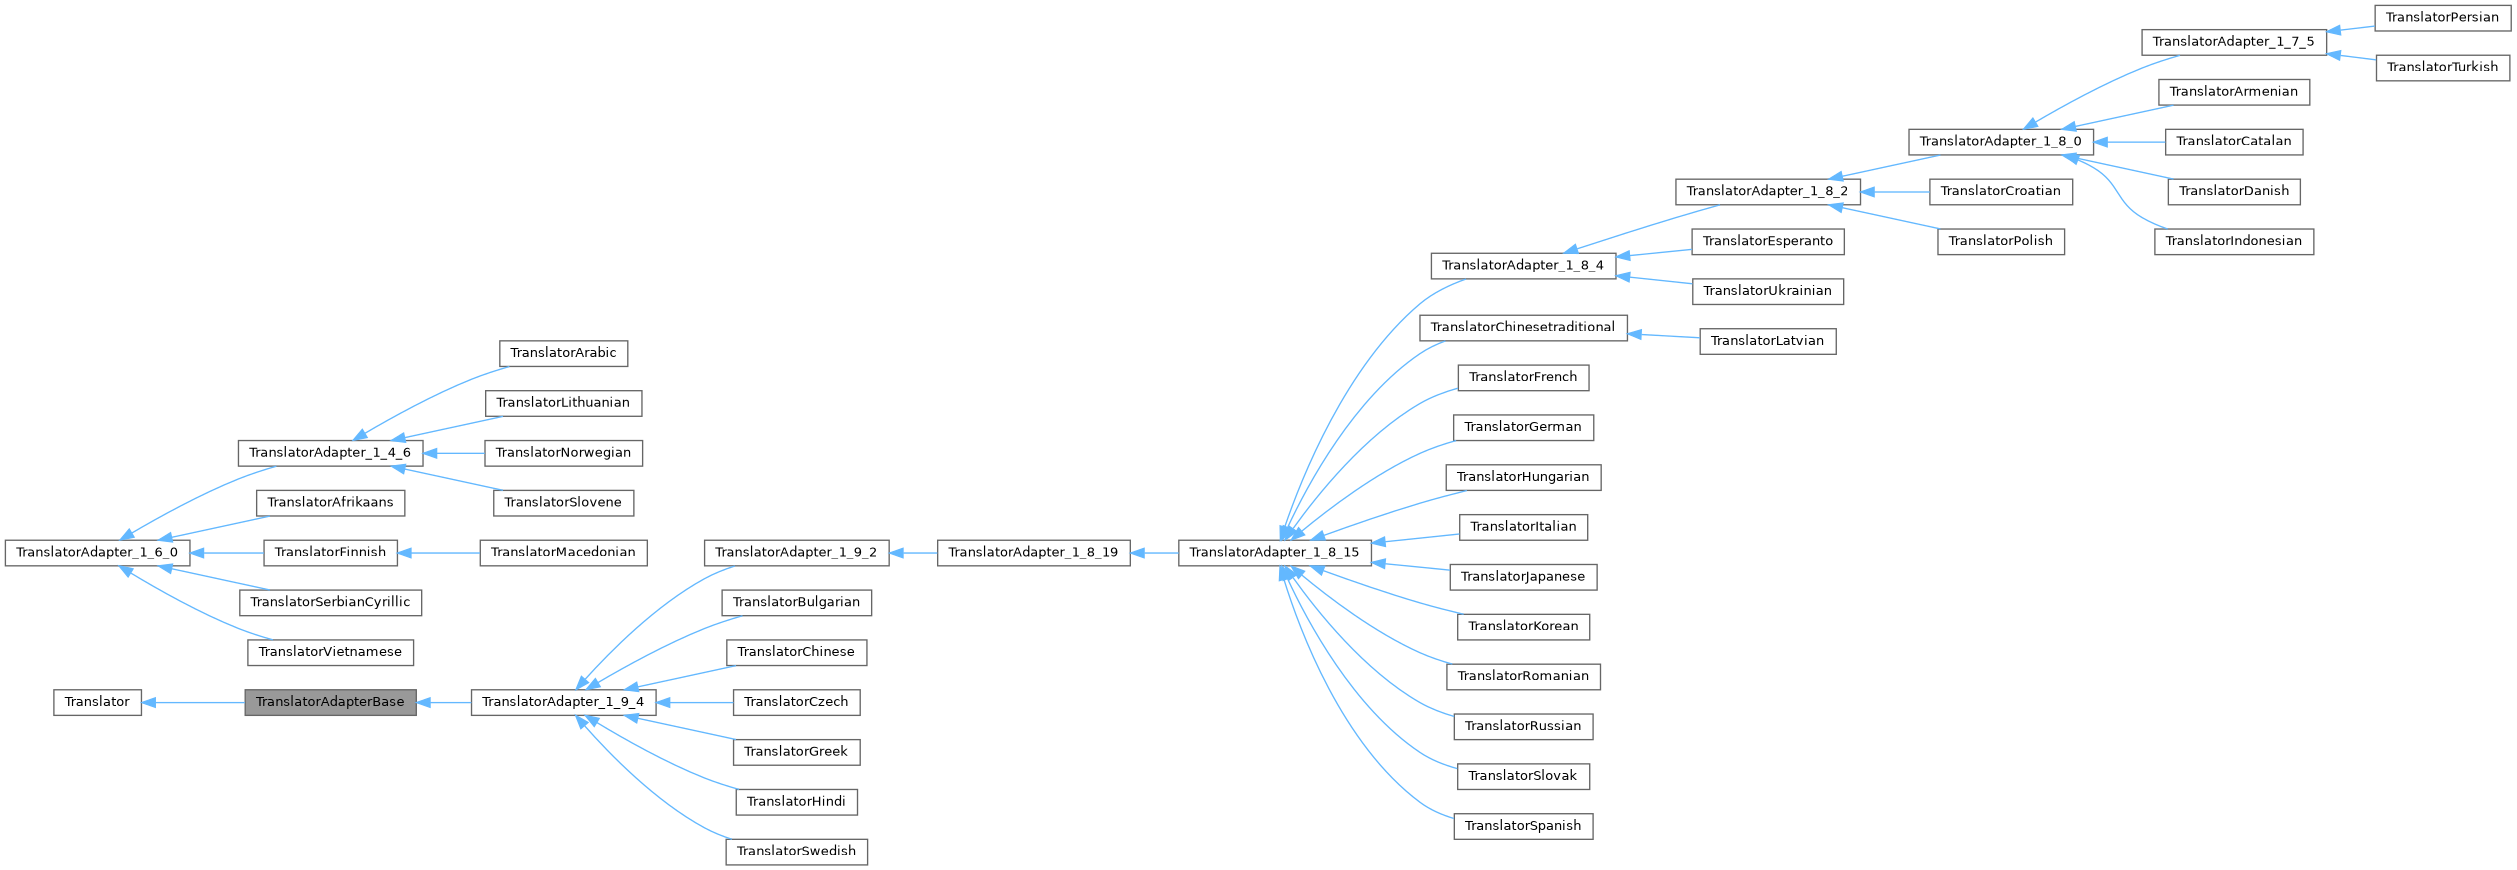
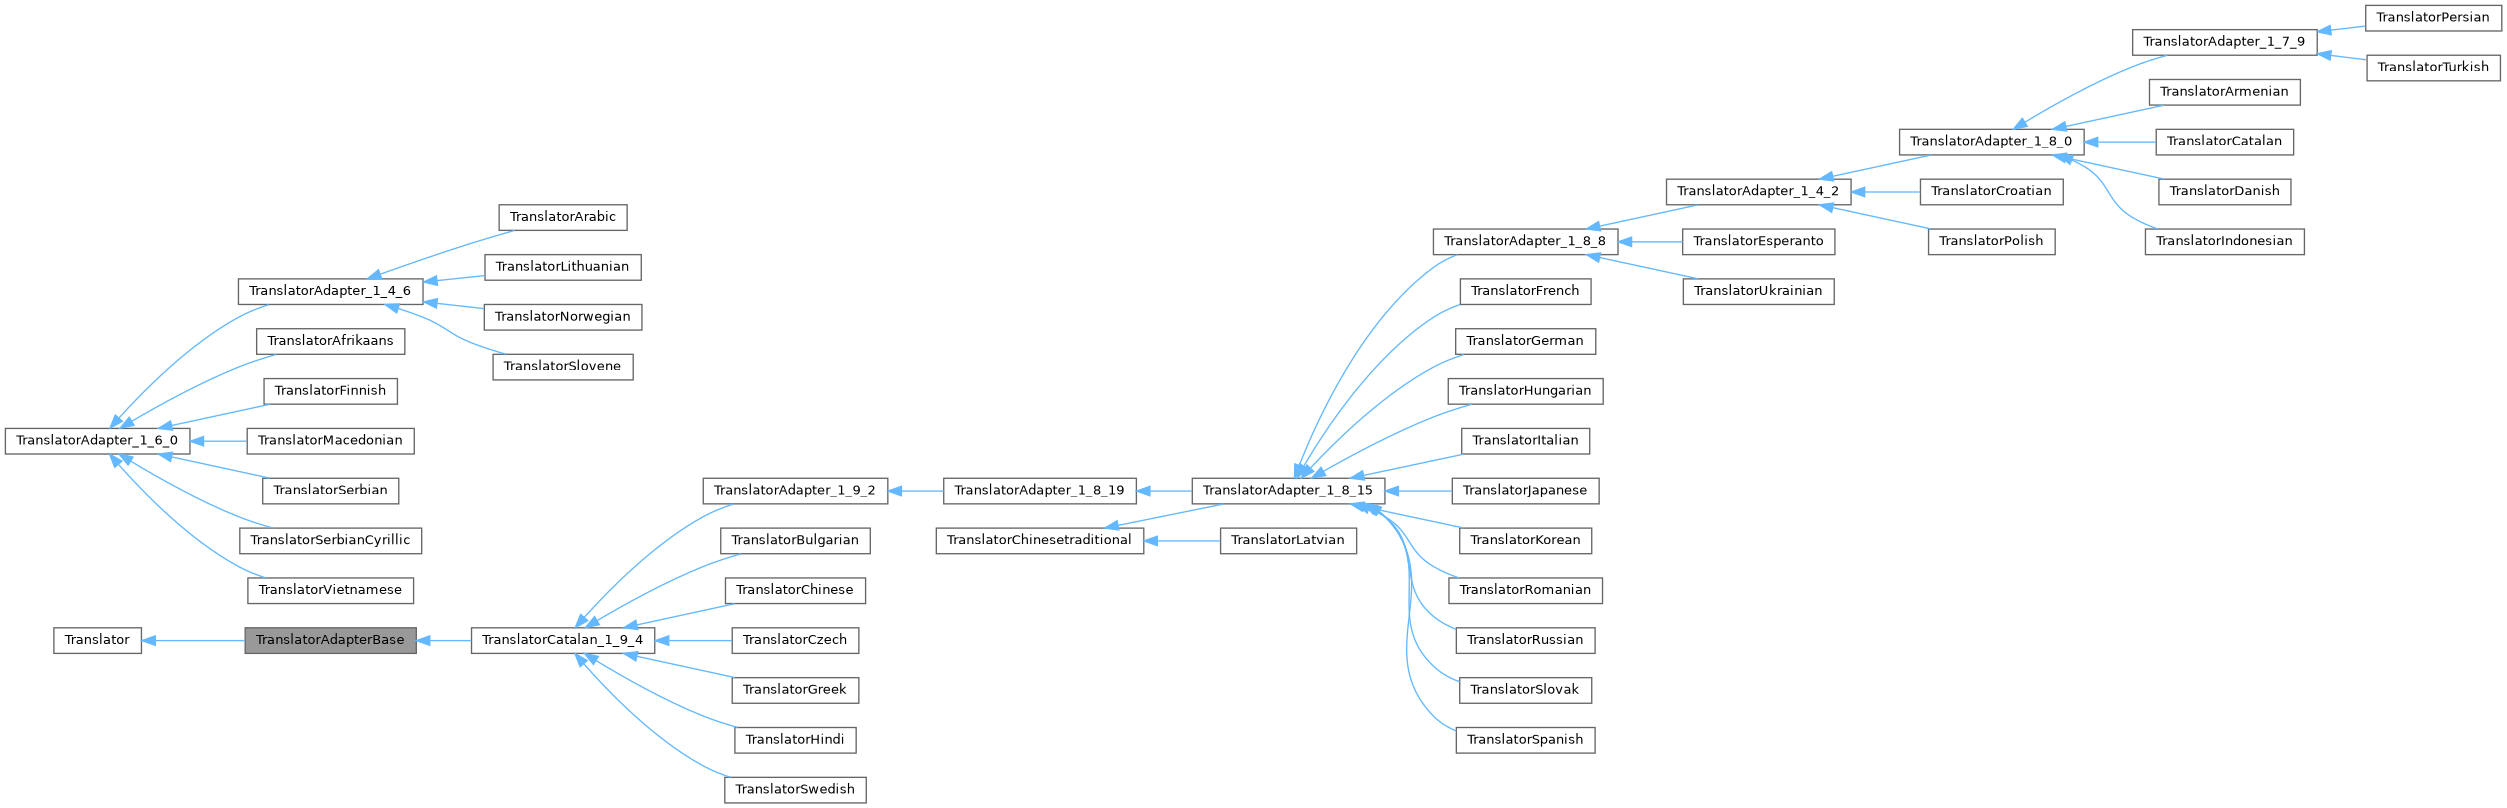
  digraph {
    rankdir=LR
    node [color=gray40 fillcolor=white fontname=Helvetica fontsize=10 shape=box style=filled]
    edge [color=steelblue1 dir=back fontname=Helvetica fontsize=10 labelfontname=Helvetica labelfontsize=10 style=solid]
    n1 [fillcolor=grey60 fontcolor=black height=0.2 label=TranslatorAdapterBase width=0.4]
-   n2 [height=0.2 label=TranslatorAdapter_1_9_4 width=0.4]
+   n2 [height=0.2 label=TranslatorCatalan_1_9_4 width=0.4]
    n3 [height=0.2 label=TranslatorAdapter_1_9_2 width=0.4]
    n4 [height=0.2 label=TranslatorBulgarian width=0.4]
    n5 [height=0.2 label=TranslatorChinese width=0.4]
    n6 [height=0.2 label=TranslatorCzech width=0.4]
    n7 [height=0.2 label=TranslatorGreek width=0.4]
    n8 [height=0.2 label=TranslatorHindi width=0.4]
    n9 [height=0.2 label=TranslatorSwedish width=0.4]
    n10 [height=0.2 label=Translator width=0.4]
    n11 [height=0.2 label=TranslatorAdapter_1_8_19 width=0.4]
    n12 [height=0.2 label=TranslatorAdapter_1_8_15 width=0.4]
-   n13 [height=0.2 label=TranslatorAdapter_1_8_4 width=0.4]
+   n13 [height=0.2 label=TranslatorAdapter_1_8_8 width=0.4]
    n14 [height=0.2 label=TranslatorChinesetraditional width=0.4]
    n15 [height=0.2 label=TranslatorFrench width=0.4]
    n16 [height=0.2 label=TranslatorGerman width=0.4]
    n17 [height=0.2 label=TranslatorHungarian width=0.4]
    n18 [height=0.2 label=TranslatorItalian width=0.4]
    n19 [height=0.2 label=TranslatorJapanese width=0.4]
    n20 [height=0.2 label=TranslatorKorean width=0.4]
    n21 [height=0.2 label=TranslatorRomanian width=0.4]
    n22 [height=0.2 label=TranslatorRussian width=0.4]
    n23 [height=0.2 label=TranslatorSlovak width=0.4]
    n24 [height=0.2 label=TranslatorSpanish width=0.4]
-   n25 [height=0.2 label=TranslatorAdapter_1_8_2 width=0.4]
+   n25 [height=0.2 label=TranslatorAdapter_1_4_2 width=0.4]
    n26 [height=0.2 label=TranslatorEsperanto width=0.4]
    n27 [height=0.2 label=TranslatorUkrainian width=0.4]
    n28 [height=0.2 label=TranslatorLatvian width=0.4]
    n29 [height=0.2 label=TranslatorAdapter_1_8_0 width=0.4]
    n30 [height=0.2 label=TranslatorCroatian width=0.4]
    n31 [height=0.2 label=TranslatorPolish width=0.4]
-   n32 [height=0.2 label=TranslatorAdapter_1_7_5 width=0.4]
+   n32 [height=0.2 label=TranslatorAdapter_1_7_9 width=0.4]
    n33 [height=0.2 label=TranslatorArmenian width=0.4]
    n34 [height=0.2 label=TranslatorCatalan width=0.4]
    n35 [height=0.2 label=TranslatorDanish width=0.4]
    n36 [height=0.2 label=TranslatorIndonesian width=0.4]
    n37 [height=0.2 label=TranslatorPersian width=0.4]
    n38 [height=0.2 label=TranslatorTurkish width=0.4]
    n39 [height=0.2 label=TranslatorAdapter_1_6_0 width=0.4]
    n40 [height=0.2 label=TranslatorAdapter_1_4_6 width=0.4]
    n41 [height=0.2 label=TranslatorAfrikaans width=0.4]
    n42 [height=0.2 label=TranslatorFinnish width=0.4]
    n43 [height=0.2 label=TranslatorMacedonian width=0.4]
+   n44 [height=0.2 label=TranslatorSerbian width=0.4]
    n45 [height=0.2 label=TranslatorSerbianCyrillic width=0.4]
    n46 [height=0.2 label=TranslatorVietnamese width=0.4]
    n47 [height=0.2 label=TranslatorArabic width=0.4]
    n48 [height=0.2 label=TranslatorLithuanian width=0.4]
    n49 [height=0.2 label=TranslatorNorwegian width=0.4]
    n50 [height=0.2 label=TranslatorSlovene width=0.4]
    n1 -> n2
    n2 -> n3
    n2 -> n4
    n2 -> n5
    n2 -> n6
    n2 -> n7
    n2 -> n8
    n2 -> n9
    n3 -> n11
    n10 -> n1
    n11 -> n12
    n12 -> n13
-   n12 -> n14
+   n14 -> n12
    n12 -> n15
    n12 -> n16
    n12 -> n17
    n12 -> n18
    n12 -> n19
    n12 -> n20
    n12 -> n21
    n12 -> n22
    n12 -> n23
    n12 -> n24
    n13 -> n25
    n13 -> n26
    n13 -> n27
    n14 -> n28
    n25 -> n29
    n25 -> n30
    n25 -> n31
    n29 -> n32
    n29 -> n33
    n29 -> n34
    n29 -> n35
    n29 -> n36
    n32 -> n37
    n32 -> n38
    n39 -> n40
    n39 -> n41
    n39 -> n42
-   n42 -> n43
+   n39 -> n43
+   n39 -> n44
    n39 -> n45
    n39 -> n46
    n40 -> n47
    n40 -> n48
    n40 -> n49
    n40 -> n50
  }
